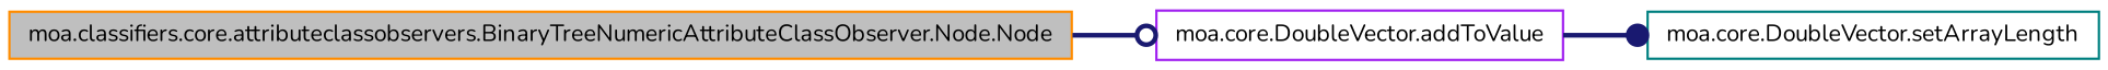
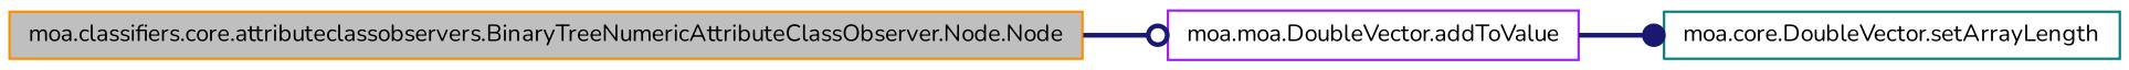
  digraph {
    rankdir=LR
    fontname=Nunito
    node [fillcolor=white fontname=Nunito fontsize=10 shape=record style=filled]
    edge [color=midnightblue fontname=Nunito fontsize=10 labelfontname=Helvetica labelfontsize=10 style=bold]
    n1 [color=darkorange fillcolor=grey75 fontcolor=black height=0.2 label="moa.classifiers.core.attributeclassobservers.BinaryTreeNumericAttributeClassObserver.Node.Node" width=0.4]
-   n2 [color=purple height=0.2 label="moa.core.DoubleVector.addToValue" width=0.4]
+   n2 [color=purple height=0.2 label="moa.moa.DoubleVector.addToValue" width=0.4]
    n3 [color=teal height=0.2 label="moa.core.DoubleVector.setArrayLength" width=0.4]
    n1 -> n2 [arrowhead=odot]
    n2 -> n3 [arrowhead=dot]
  }
